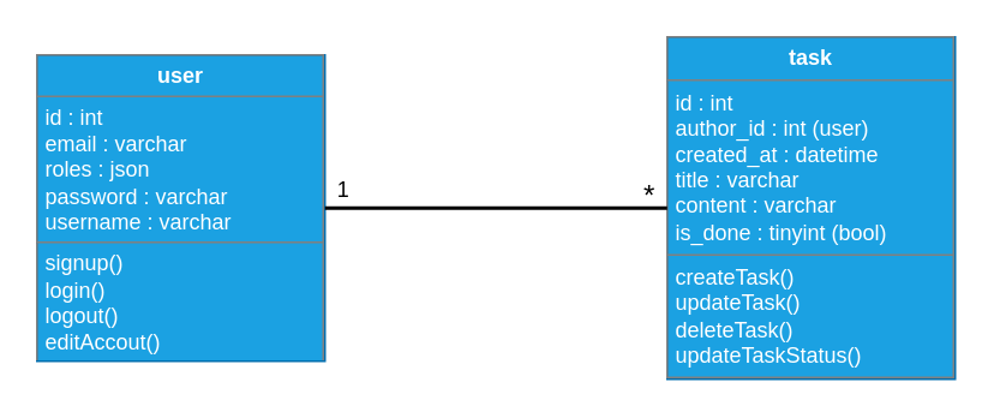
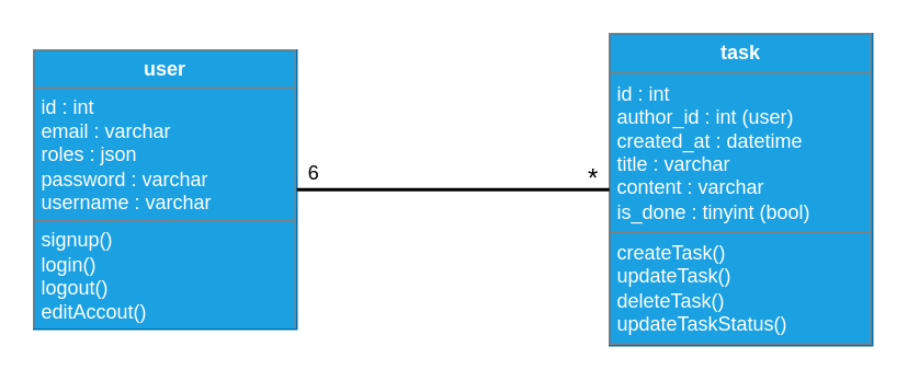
  <mxCell id="0" />
  <mxCell id="1" parent="0" />
  <mxCell id="2" value="&lt;table border=&quot;1&quot; width=&quot;100%&quot; height=&quot;100%&quot; cellpadding=&quot;4&quot; style=&quot;width:100%;height:100%;border-collapse:collapse;&quot;&gt;&lt;tbody&gt;&lt;tr&gt;&lt;th align=&quot;center&quot;&gt;&lt;b&gt;user&lt;/b&gt;&lt;/th&gt;&lt;/tr&gt;&lt;tr&gt;&lt;td&gt;id : int&lt;br&gt;email : varchar&lt;br&gt;roles : json&lt;br&gt;password : varchar&lt;br&gt;username : varchar&lt;/td&gt;&lt;/tr&gt;&lt;tr&gt;&lt;td&gt;signup()&lt;br&gt;login()&lt;br&gt;logout()&lt;br&gt;editAccout()&lt;/td&gt;&lt;/tr&gt;&lt;/tbody&gt;&lt;/table&gt;" style="text;html=1;whiteSpace=wrap;strokeColor=#006EAF;fillColor=#1ba1e2;overflow=fill;fontColor=#ffffff;" vertex="1" parent="1"><mxGeometry x="20" y="30" width="160" height="170" as="geometry" /></mxCell>
  <mxCell id="3" value="&lt;table border=&quot;1&quot; width=&quot;100%&quot; height=&quot;100%&quot; cellpadding=&quot;4&quot; style=&quot;width:100%;height:100%;border-collapse:collapse;&quot;&gt;&lt;tbody&gt;&lt;tr&gt;&lt;th align=&quot;center&quot;&gt;&lt;b&gt;task&lt;/b&gt;&lt;/th&gt;&lt;/tr&gt;&lt;tr&gt;&lt;td&gt;id : int&lt;br&gt;author_id : int (user)&lt;br&gt;created_at : datetime&lt;br&gt;title : varchar&lt;br&gt;content : varchar&lt;br&gt;is_done : tinyint (bool)&lt;/td&gt;&lt;/tr&gt;&lt;tr&gt;&lt;td&gt;createTask()&lt;br&gt;updateTask()&lt;br&gt;deleteTask()&lt;br&gt;updateTaskStatus()&lt;/td&gt;&lt;/tr&gt;&lt;/tbody&gt;&lt;/table&gt;" style="text;html=1;whiteSpace=wrap;strokeColor=#006EAF;fillColor=#1ba1e2;overflow=fill;fontColor=#ffffff;" vertex="1" parent="1"><mxGeometry x="370" y="20" width="160" height="190" as="geometry" /></mxCell>
  <mxCell id="4" value="" style="line;strokeWidth=2;html=1;" vertex="1" parent="1"><mxGeometry x="180" y="110" width="190" height="10" as="geometry" /></mxCell>
- <mxCell id="5" value="1" style="text;html=1;align=center;verticalAlign=middle;resizable=0;points=[];autosize=1;strokeColor=none;fillColor=none;" vertex="1" parent="1"><mxGeometry x="175" y="90" width="30" height="30" as="geometry" /></mxCell>
+ <mxCell id="5" value="6" style="text;html=1;align=center;verticalAlign=middle;resizable=0;points=[];autosize=1;strokeColor=none;fillColor=none;" vertex="1" parent="1"><mxGeometry x="175" y="90" width="30" height="30" as="geometry" /></mxCell>
  <mxCell id="6" value="*" style="text;html=1;align=center;verticalAlign=middle;resizable=0;points=[];autosize=1;strokeColor=none;fillColor=none;fontSize=16;fontStyle=0" vertex="1" parent="1"><mxGeometry x="345" y="93" width="30" height="30" as="geometry" /></mxCell>
